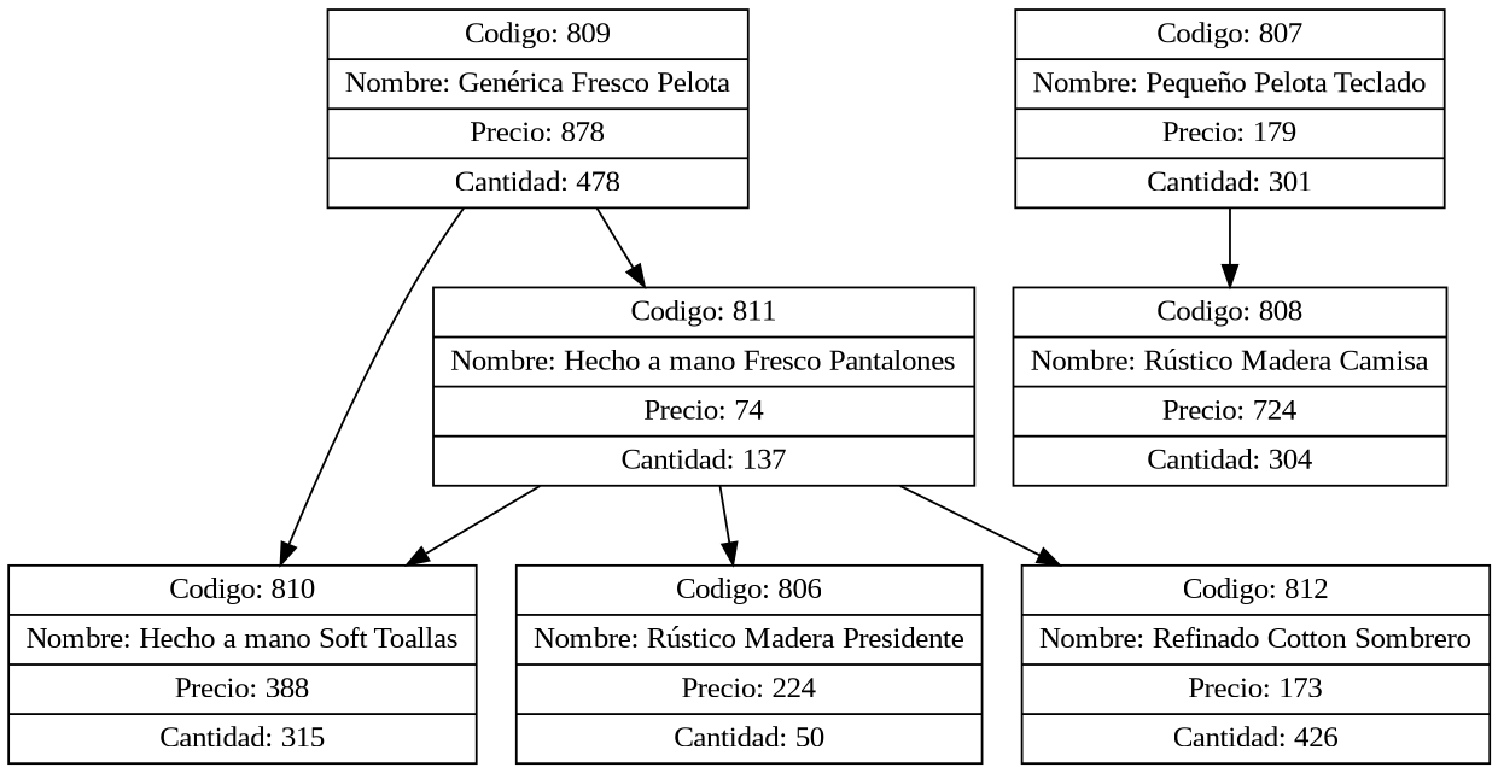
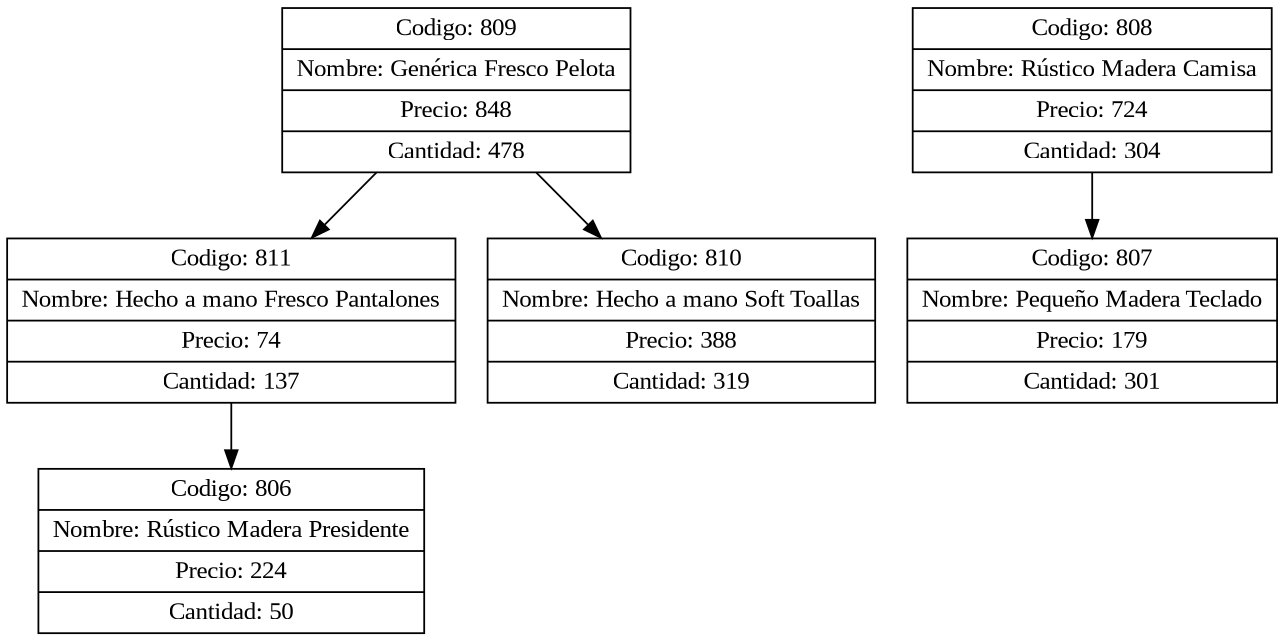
  digraph {
    concentrate=true
    fontname="Liberation Serif"
    rankdir=UD
    node [fontname="Liberation Serif" shape=record]
    edge [fontname="Liberation Serif"]
-   n1 [label="{Codigo: 809|Nombre: Genérica Fresco Pelota|Precio: 878|Cantidad: 478}"]
+   n1 [label="{Codigo: 809|Nombre: Genérica Fresco Pelota|Precio: 848|Cantidad: 478}"]
    n2 [label="{Codigo: 811|Nombre: Hecho a mano Fresco Pantalones|Precio: 74|Cantidad: 137}"]
-   n3 [label="{Codigo: 810|Nombre: Hecho a mano Soft Toallas|Precio: 388|Cantidad: 315}"]
-   n4 [label="{Codigo: 807|Nombre: Pequeño Pelota Teclado|Precio: 179|Cantidad: 301}"]
+   n3 [label="{Codigo: 810|Nombre: Hecho a mano Soft Toallas|Precio: 388|Cantidad: 319}"]
+   n4 [label="{Codigo: 807|Nombre: Pequeño Madera Teclado|Precio: 179|Cantidad: 301}"]
    n5 [label="{Codigo: 808|Nombre: Rústico Madera Camisa|Precio: 724|Cantidad: 304}"]
    n6 [label="{Codigo: 806|Nombre: Rústico Madera Presidente|Precio: 224|Cantidad: 50}"]
-   n7 [label="{Codigo: 812|Nombre: Refinado Cotton Sombrero|Precio: 173|Cantidad: 426}"]
    n1 -> n2
    n1 -> n3
-   n2 -> n3
    n2 -> n6
-   n2 -> n7
-   n4 -> n5
+   n5 -> n4
  }
